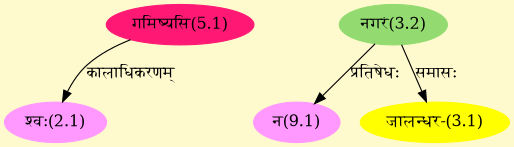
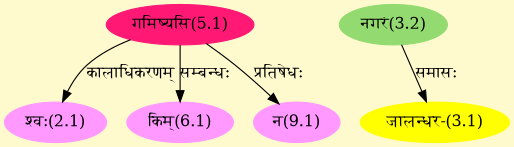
  digraph {
    bgcolor=lemonchiffon1
    compound=true
    rankdir=BT
    node [color="#FF99FF" style=filled]
    edge [dir=back]
    n1 [color="#FF1975" label="गमिष्यसि(5.1)"]
    n2 [label="श्वः(2.1)"]
    n3 [color="#FFFF00" label="जालन्धर-(3.1)"]
    n4 [color="#93DB70" label="नगरं(3.2)"]
    n5 [label="न(9.1)"]
+   n6 [label="किम्(6.1)"]
    n2 -> n1 [label="कालाधिकरणम्"]
    n3 -> n4 [label="समासः"]
-   n5 -> n4 [label="प्रतिषेधः"]
+   n5 -> n1 [label="प्रतिषेधः"]
+   n6 -> n1 [label="सम्बन्धः"]
  }
